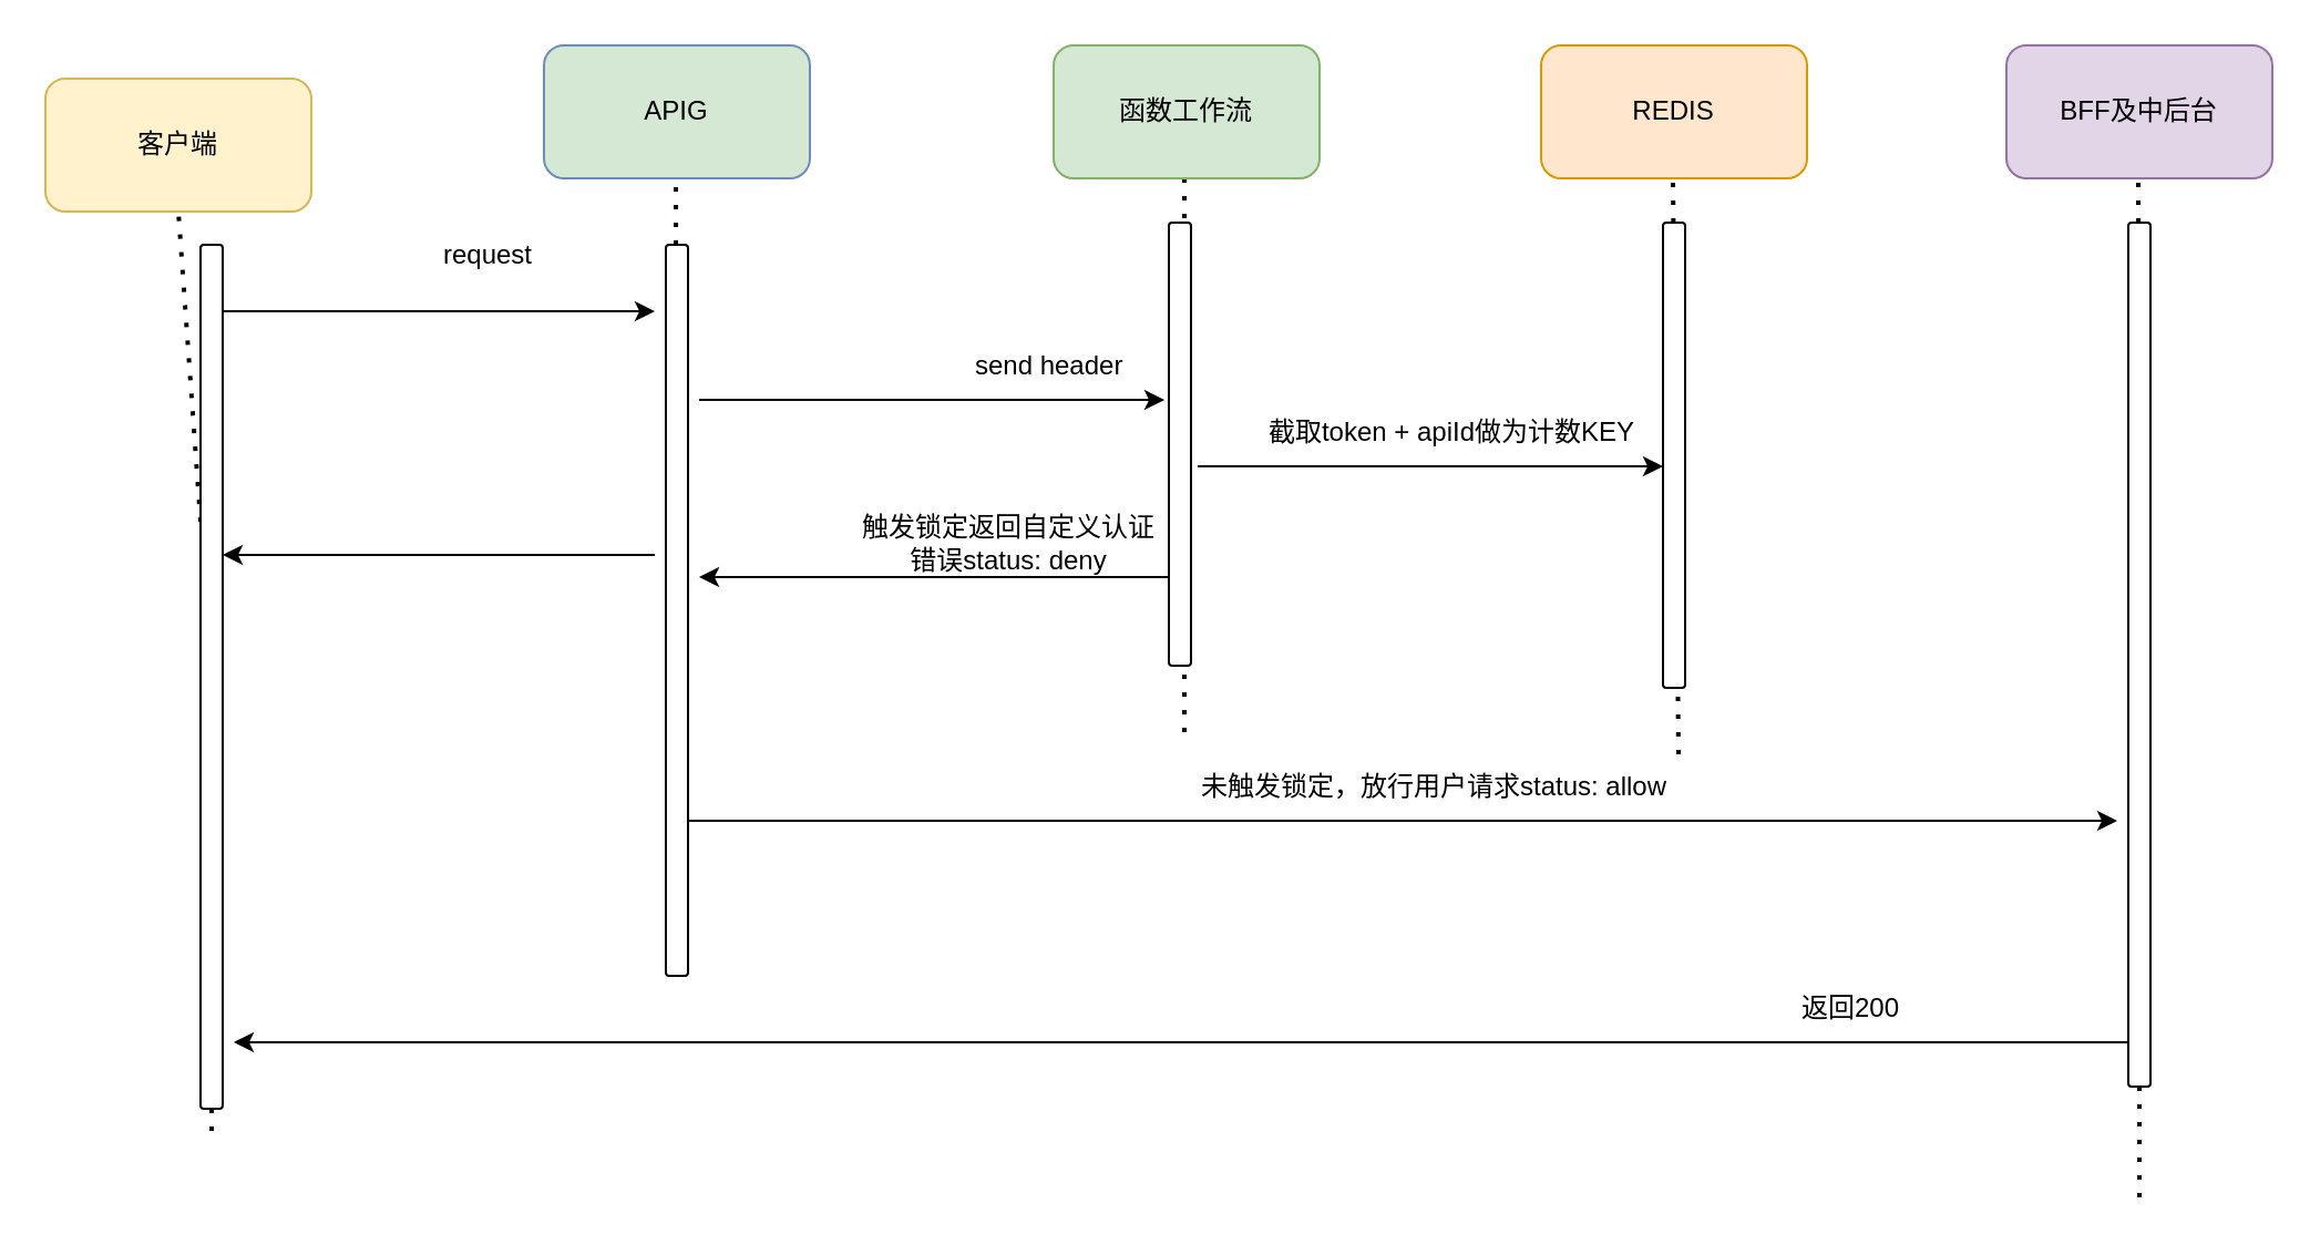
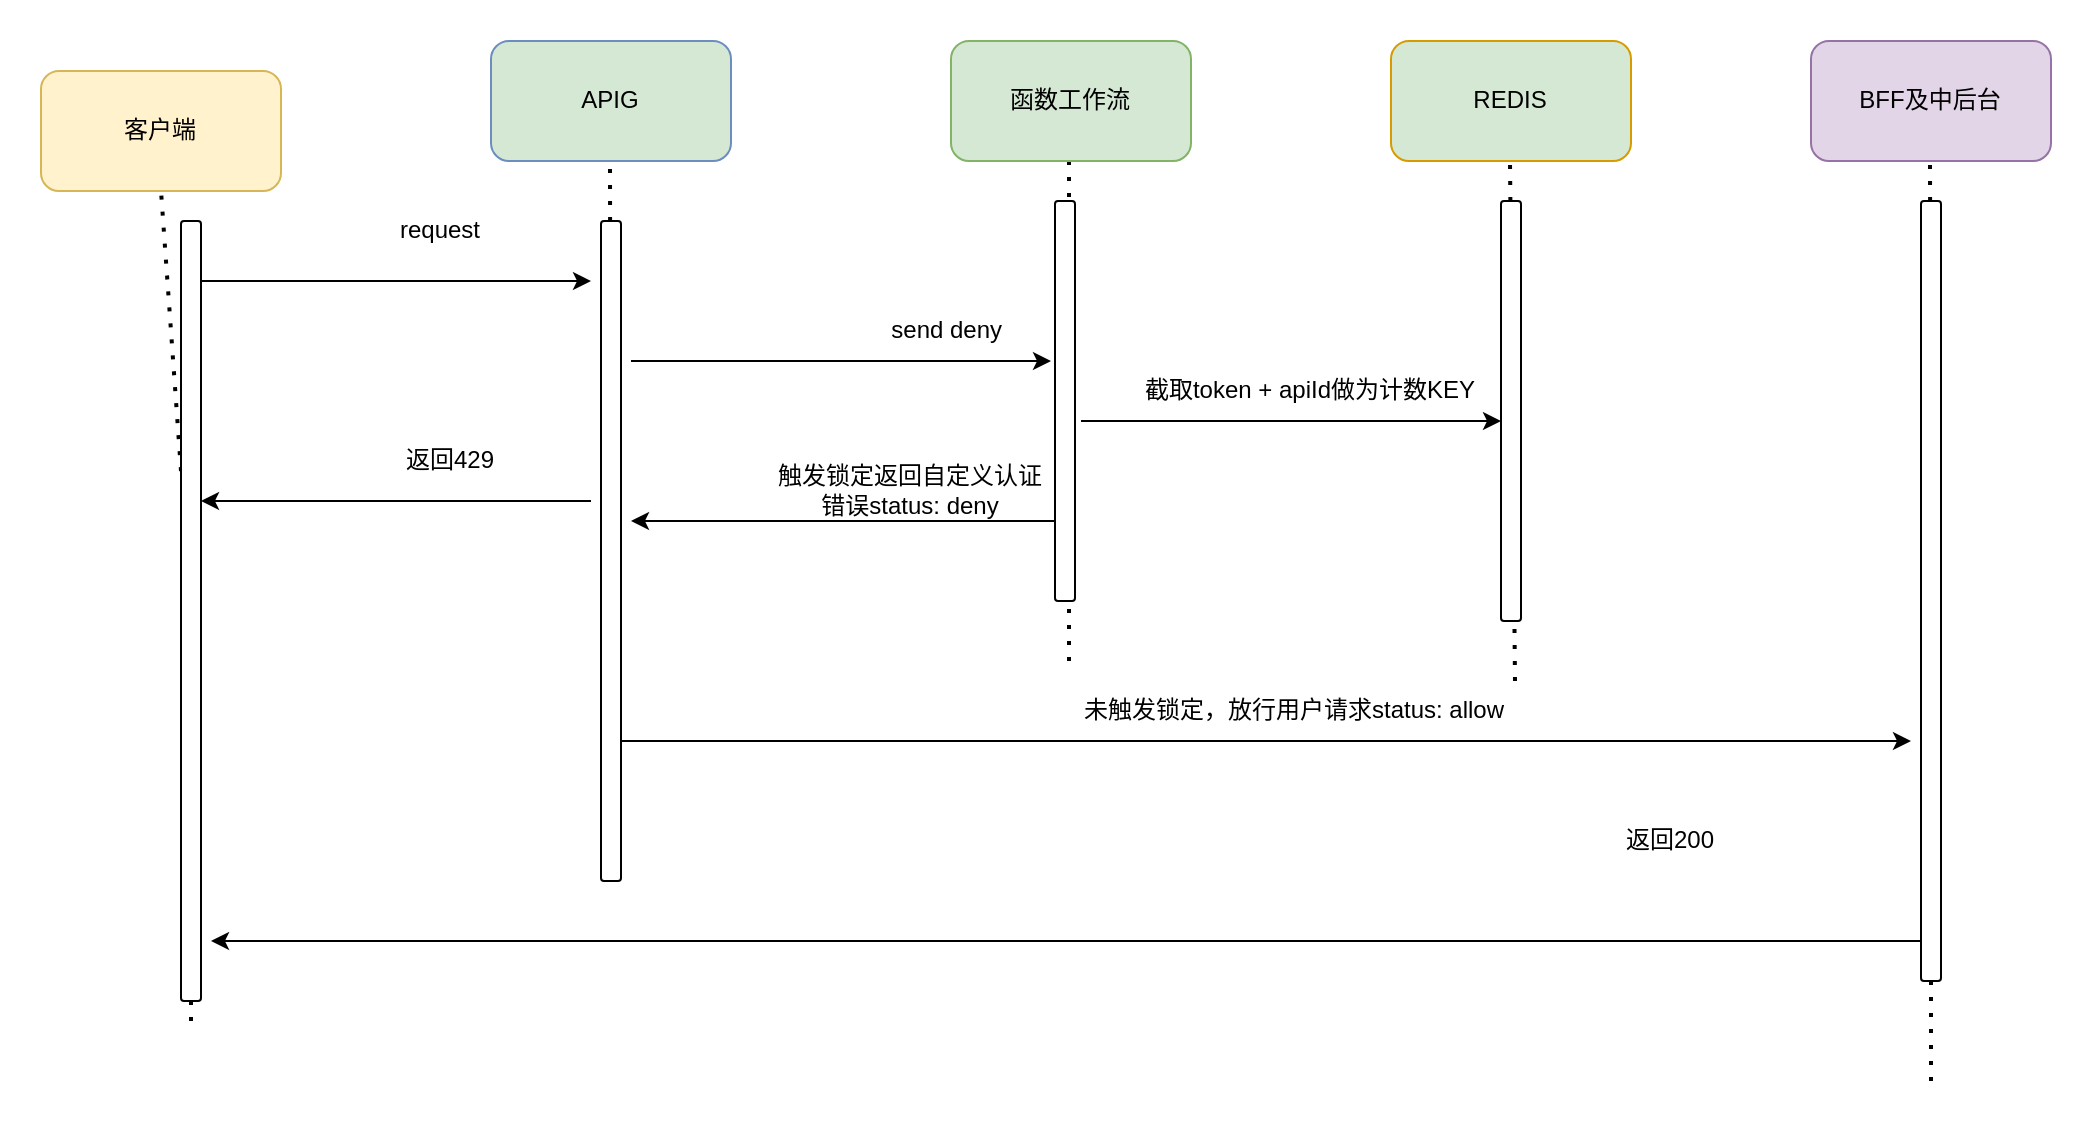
  <mxCell id="0" />
  <mxCell id="1" parent="0" />
  <mxCell id="2" value="" style="endArrow=none;dashed=1;html=1;dashPattern=1 3;strokeWidth=2;rounded=0;entryX=0.5;entryY=1;entryDx=0;entryDy=0;" edge="1" parent="1"><mxGeometry width="50" height="50" relative="1" as="geometry"><mxPoint x="534" y="330" as="sourcePoint" /><mxPoint x="534" y="80" as="targetPoint" /></mxGeometry></mxCell>
  <mxCell id="3" value="" style="endArrow=none;dashed=1;html=1;dashPattern=1 3;strokeWidth=2;rounded=0;entryX=0.5;entryY=1;entryDx=0;entryDy=0;exitX=1;exitY=0;exitDx=0;exitDy=0;" edge="1" parent="1" source="30"><mxGeometry width="50" height="50" relative="1" as="geometry"><mxPoint x="755" y="430" as="sourcePoint" /><mxPoint x="754.5" y="80" as="targetPoint" /></mxGeometry></mxCell>
  <mxCell id="4" value="客户端" style="rounded=1;whiteSpace=wrap;html=1;fillColor=#fff2cc;strokeColor=#d6b656;" vertex="1" parent="1"><mxGeometry x="20" y="35" width="120" height="60" as="geometry" /></mxCell>
  <mxCell id="5" value="" style="endArrow=none;dashed=1;html=1;dashPattern=1 3;strokeWidth=2;rounded=0;entryX=0.5;entryY=1;entryDx=0;entryDy=0;" edge="1" parent="1" source="7" target="4"><mxGeometry width="50" height="50" relative="1" as="geometry"><mxPoint x="95" y="260" as="sourcePoint" /><mxPoint x="145" y="100" as="targetPoint" /></mxGeometry></mxCell>
  <mxCell id="6" value="" style="endArrow=none;dashed=1;html=1;dashPattern=1 3;strokeWidth=2;rounded=0;entryX=0.5;entryY=1;entryDx=0;entryDy=0;" edge="1" parent="1" target="7"><mxGeometry width="50" height="50" relative="1" as="geometry"><mxPoint x="95" y="510" as="sourcePoint" /><mxPoint x="95" y="80" as="targetPoint" /></mxGeometry></mxCell>
  <mxCell id="7" value="" style="whiteSpace=wrap;html=1;rounded=1;" vertex="1" parent="1"><mxGeometry x="90" y="110" width="10" height="390" as="geometry" /></mxCell>
  <mxCell id="8" value="APIG" style="rounded=1;whiteSpace=wrap;html=1;fillColor=#d5e8d4;strokeColor=#6c8ebf;" vertex="1" parent="1"><mxGeometry x="245" y="20" width="120" height="60" as="geometry" /></mxCell>
  <mxCell id="9" value="函数工作流" style="rounded=1;whiteSpace=wrap;html=1;fillColor=#d5e8d4;strokeColor=#82b366;" vertex="1" parent="1"><mxGeometry x="475" y="20" width="120" height="60" as="geometry" /></mxCell>
- <mxCell id="10" value="REDIS" style="rounded=1;whiteSpace=wrap;html=1;fillColor=#ffe6cc;strokeColor=#d79b00;" vertex="1" parent="1"><mxGeometry x="695" y="20" width="120" height="60" as="geometry" /></mxCell>
+ <mxCell id="10" value="REDIS" style="rounded=1;whiteSpace=wrap;html=1;fillColor=#d5e8d4;strokeColor=#d79b00;" vertex="1" parent="1"><mxGeometry x="695" y="20" width="120" height="60" as="geometry" /></mxCell>
  <mxCell id="11" value="BFF及中后台" style="rounded=1;whiteSpace=wrap;html=1;fillColor=#e1d5e7;strokeColor=#9673a6;" vertex="1" parent="1"><mxGeometry x="905" y="20" width="120" height="60" as="geometry" /></mxCell>
  <mxCell id="12" value="" style="endArrow=none;dashed=1;html=1;dashPattern=1 3;strokeWidth=2;rounded=0;entryX=0.5;entryY=1;entryDx=0;entryDy=0;" edge="1" parent="1"><mxGeometry width="50" height="50" relative="1" as="geometry"><mxPoint x="305" y="430" as="sourcePoint" /><mxPoint x="304.5" y="80" as="targetPoint" /></mxGeometry></mxCell>
  <mxCell id="13" value="" style="whiteSpace=wrap;html=1;rounded=1;" vertex="1" parent="1"><mxGeometry x="300" y="110" width="10" height="330" as="geometry" /></mxCell>
  <mxCell id="14" value="" style="endArrow=classic;html=1;rounded=0;" edge="1" parent="1"><mxGeometry width="50" height="50" relative="1" as="geometry"><mxPoint x="100" y="140" as="sourcePoint" /><mxPoint x="295" y="140" as="targetPoint" /></mxGeometry></mxCell>
  <mxCell id="15" value="request" style="text;html=1;strokeColor=none;fillColor=none;align=center;verticalAlign=middle;whiteSpace=wrap;rounded=0;" vertex="1" parent="1"><mxGeometry x="190" y="100" width="60" height="30" as="geometry" /></mxCell>
  <mxCell id="16" value="" style="whiteSpace=wrap;html=1;rounded=1;" vertex="1" parent="1"><mxGeometry x="527" y="100" width="10" height="200" as="geometry" /></mxCell>
  <mxCell id="17" value="" style="whiteSpace=wrap;html=1;rounded=1;" vertex="1" parent="1"><mxGeometry x="750" y="100" width="10" height="210" as="geometry" /></mxCell>
  <mxCell id="18" value="" style="endArrow=none;dashed=1;html=1;dashPattern=1 3;strokeWidth=2;rounded=0;entryX=0.5;entryY=1;entryDx=0;entryDy=0;" edge="1" parent="1" source="20"><mxGeometry width="50" height="50" relative="1" as="geometry"><mxPoint x="965" y="430" as="sourcePoint" /><mxPoint x="964.5" y="80" as="targetPoint" /></mxGeometry></mxCell>
  <mxCell id="19" value="" style="endArrow=none;dashed=1;html=1;dashPattern=1 3;strokeWidth=2;rounded=0;entryX=0.5;entryY=1;entryDx=0;entryDy=0;" edge="1" parent="1" target="20"><mxGeometry width="50" height="50" relative="1" as="geometry"><mxPoint x="965" y="540" as="sourcePoint" /><mxPoint x="964.5" y="80" as="targetPoint" /></mxGeometry></mxCell>
  <mxCell id="20" value="" style="whiteSpace=wrap;html=1;rounded=1;" vertex="1" parent="1"><mxGeometry x="960" y="100" width="10" height="390" as="geometry" /></mxCell>
  <mxCell id="21" value="" style="endArrow=classic;html=1;rounded=0;" edge="1" parent="1"><mxGeometry width="50" height="50" relative="1" as="geometry"><mxPoint x="315" y="180" as="sourcePoint" /><mxPoint x="525" y="180" as="targetPoint" /></mxGeometry></mxCell>
- <mxCell id="22" value="send header&amp;nbsp;" style="text;html=1;strokeColor=none;fillColor=none;align=center;verticalAlign=middle;whiteSpace=wrap;rounded=0;" vertex="1" parent="1"><mxGeometry x="435" y="150" width="80" height="30" as="geometry" /></mxCell>
+ <mxCell id="22" value="send deny&amp;nbsp;" style="text;html=1;strokeColor=none;fillColor=none;align=center;verticalAlign=middle;whiteSpace=wrap;rounded=0;" vertex="1" parent="1"><mxGeometry x="435" y="150" width="80" height="30" as="geometry" /></mxCell>
  <mxCell id="23" value="" style="endArrow=classic;html=1;rounded=0;" edge="1" parent="1"><mxGeometry width="50" height="50" relative="1" as="geometry"><mxPoint x="540" y="210" as="sourcePoint" /><mxPoint x="750" y="210" as="targetPoint" /></mxGeometry></mxCell>
  <mxCell id="24" value="截取token + apiId做为计数KEY" style="text;html=1;strokeColor=none;fillColor=none;align=center;verticalAlign=middle;whiteSpace=wrap;rounded=0;" vertex="1" parent="1"><mxGeometry x="560" y="170" width="190" height="50" as="geometry" /></mxCell>
  <mxCell id="25" value="" style="endArrow=classic;html=1;rounded=0;" edge="1" parent="1"><mxGeometry width="50" height="50" relative="1" as="geometry"><mxPoint x="527" y="260" as="sourcePoint" /><mxPoint x="315" y="260" as="targetPoint" /></mxGeometry></mxCell>
  <mxCell id="26" value="" style="endArrow=classic;html=1;rounded=0;" edge="1" parent="1"><mxGeometry width="50" height="50" relative="1" as="geometry"><mxPoint x="310" y="370" as="sourcePoint" /><mxPoint x="955" y="370" as="targetPoint" /></mxGeometry></mxCell>
  <mxCell id="27" value="" style="endArrow=classic;html=1;rounded=0;" edge="1" parent="1"><mxGeometry width="50" height="50" relative="1" as="geometry"><mxPoint x="295" y="250" as="sourcePoint" /><mxPoint x="100" y="250" as="targetPoint" /></mxGeometry></mxCell>
+ <mxCell id="28" value="返回429" style="text;html=1;strokeColor=none;fillColor=none;align=center;verticalAlign=middle;whiteSpace=wrap;rounded=0;" vertex="1" parent="1"><mxGeometry x="195" y="215" width="60" height="30" as="geometry" /></mxCell>
  <mxCell id="29" value="触发锁定返回自定义认证错误status: deny" style="text;html=1;strokeColor=none;fillColor=none;align=center;verticalAlign=middle;whiteSpace=wrap;rounded=0;" vertex="1" parent="1"><mxGeometry x="385" y="230" width="140" height="30" as="geometry" /></mxCell>
  <mxCell id="30" value="未触发锁定，放行用户请求status: allow" style="text;html=1;strokeColor=none;fillColor=none;align=center;verticalAlign=middle;whiteSpace=wrap;rounded=0;" vertex="1" parent="1"><mxGeometry x="537" y="340" width="220" height="30" as="geometry" /></mxCell>
  <mxCell id="31" value="" style="endArrow=classic;html=1;rounded=0;" edge="1" parent="1"><mxGeometry width="50" height="50" relative="1" as="geometry"><mxPoint x="960" y="470" as="sourcePoint" /><mxPoint x="105" y="470" as="targetPoint" /></mxGeometry></mxCell>
- <mxCell id="32" value="返回200" style="text;html=1;strokeColor=none;fillColor=none;align=center;verticalAlign=middle;whiteSpace=wrap;rounded=0;" vertex="1" parent="1"><mxGeometry x="725" y="440" width="220" height="30" as="geometry" /></mxCell>
+ <mxCell id="32" value="返回200" style="text;html=1;strokeColor=none;fillColor=none;align=center;verticalAlign=middle;whiteSpace=wrap;rounded=0;" vertex="1" parent="1"><mxGeometry x="725" y="405" width="220" height="30" as="geometry" /></mxCell>
